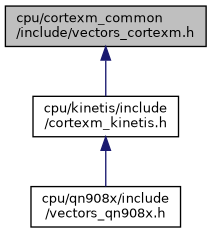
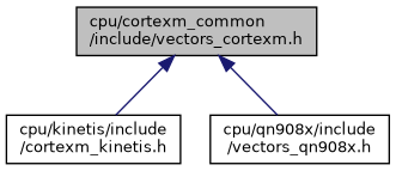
  digraph {
    node [color=black fillcolor=white fontname=Helvetica fontsize=10 shape=record style=filled]
    edge [color=midnightblue dir=back fontname=Helvetica fontsize=10 labelfontname=Helvetica labelfontsize=10 style=solid]
    n1 [fillcolor=grey75 fontcolor=black height=0.2 label="cpu/cortexm_common\l/include/vectors_cortexm.h" width=0.4]
    n2 [height=0.2 label="cpu/kinetis/include\l/cortexm_kinetis.h" width=0.4]
    n3 [height=0.2 label="cpu/qn908x/include\l/vectors_qn908x.h" width=0.4]
    n1 -> n2
-   n2 -> n3
+   n1 -> n3
  }
